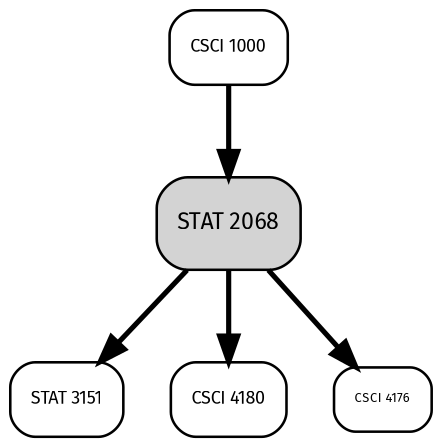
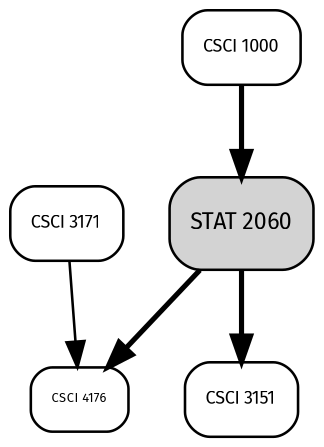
  digraph {
    fontname="Fira Sans"
    node [fontname="Fira Sans" fontsize=7 shape=box style=rounded]
    edge [fontname="Fira Sans" style="setlinewidth(2)"]
-   n1 [fontsize=9 label="STAT 2068" style="rounded,filled"]
-   n2 [height=0.4 label="STAT 3151" width=0.6]
-   n3 [height=0.4 label="CSCI 4180" width=0.6]
+   n1 [fontsize=9 label="STAT 2060" style="rounded,filled"]
+   n2 [height=0.4 label="CSCI 3151" width=0.6]
    n4 [fontsize=5 height=0.35 label="CSCI 4176" width=0.5]
+   n5 [height=0.4 label="CSCI 3171" width=0.6]
    n6 [height=0.4 label="CSCI 1000" width=0.6]
    n1 -> n2
-   n1 -> n3
    n1 -> n4
+   n5 -> n4 [style="setlinewidth(1)"]
    n6 -> n1
  }
